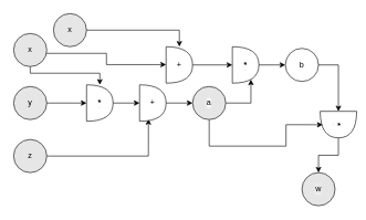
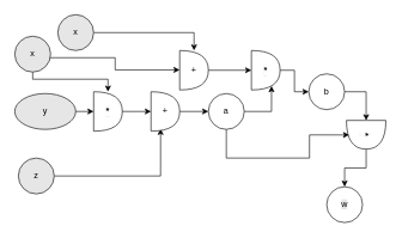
  <mxCell id="0" />
  <mxCell id="1" parent="0" />
- <mxCell id="2" value="y" style="ellipse;whiteSpace=wrap;html=1;aspect=fixed;fillColor=#E6E6E6;" vertex="1" parent="1"><mxGeometry x="20" y="130" width="50" height="50" as="geometry" /></mxCell>
+ <mxCell id="2" value="y" style="ellipse;whiteSpace=wrap;html=1;aspect=fixed;fillColor=#E6E6E6;" vertex="1" parent="1"><mxGeometry x="20" y="130" width="85" height="50" as="geometry" /></mxCell>
  <mxCell id="3" value="" style="endArrow=classic;html=1;rounded=0;exitX=1;exitY=0.5;exitDx=0;exitDy=0;" edge="1" parent="1" source="2" target="9"><mxGeometry width="50" height="50" relative="1" as="geometry"><mxPoint x="270" y="230" as="sourcePoint" /><mxPoint x="140" y="155" as="targetPoint" /></mxGeometry></mxCell>
  <mxCell id="4" style="edgeStyle=orthogonalEdgeStyle;rounded=0;orthogonalLoop=1;jettySize=auto;html=1;" edge="1" parent="1" source="6" target="9"><mxGeometry relative="1" as="geometry"><Array as="points"><mxPoint x="45" y="110" /><mxPoint x="150" y="110" /></Array></mxGeometry></mxCell>
  <mxCell id="5" style="edgeStyle=orthogonalEdgeStyle;rounded=0;orthogonalLoop=1;jettySize=auto;html=1;" edge="1" parent="1" source="6" target="17"><mxGeometry relative="1" as="geometry"><Array as="points"><mxPoint x="160" y="80" /><mxPoint x="160" y="97" /></Array></mxGeometry></mxCell>
  <mxCell id="6" value="x" style="ellipse;whiteSpace=wrap;html=1;aspect=fixed;fillColor=#E6E6E6;" vertex="1" parent="1"><mxGeometry x="20" y="50" width="50" height="50" as="geometry" /></mxCell>
  <mxCell id="7" style="edgeStyle=orthogonalEdgeStyle;rounded=0;orthogonalLoop=1;jettySize=auto;html=1;entryX=0.333;entryY=0.938;entryDx=0;entryDy=0;entryPerimeter=0;" edge="1" parent="1" source="8" target="11"><mxGeometry relative="1" as="geometry" /></mxCell>
- <mxCell id="8" value="z" style="ellipse;whiteSpace=wrap;html=1;aspect=fixed;fillColor=#E6E6E6;" vertex="1" parent="1"><mxGeometry x="20" y="210" width="50" height="50" as="geometry" /></mxCell>
+ <mxCell id="8" value="z" style="ellipse;whiteSpace=wrap;html=1;aspect=fixed;fillColor=#E6E6E6;" vertex="1" parent="1"><mxGeometry x="25" y="220" width="50" height="50" as="geometry" /></mxCell>
  <mxCell id="9" value="&lt;b&gt;&lt;span style=&quot;background-color: rgb(255, 255, 255);&quot;&gt;*&lt;/span&gt;&lt;/b&gt;" style="shape=or;whiteSpace=wrap;html=1;labelBackgroundColor=#E6E6E6;fillColor=#FFFFFF;" vertex="1" parent="1"><mxGeometry x="130" y="127.5" width="40" height="55" as="geometry" /></mxCell>
  <mxCell id="10" value="" style="endArrow=classic;html=1;rounded=0;exitX=1;exitY=0.5;exitDx=0;exitDy=0;exitPerimeter=0;" edge="1" parent="1" source="9" target="11"><mxGeometry width="50" height="50" relative="1" as="geometry"><mxPoint x="150" y="290" as="sourcePoint" /><mxPoint x="230" y="155" as="targetPoint" /></mxGeometry></mxCell>
  <mxCell id="11" value="+" style="shape=or;whiteSpace=wrap;html=1;labelBackgroundColor=#FFFFFF;fillColor=#FFFFFF;" vertex="1" parent="1"><mxGeometry x="210" y="127.5" width="40" height="55" as="geometry" /></mxCell>
  <mxCell id="12" value="" style="endArrow=classic;html=1;rounded=0;exitX=1;exitY=0.5;exitDx=0;exitDy=0;exitPerimeter=0;" edge="1" parent="1" source="11" target="15"><mxGeometry width="50" height="50" relative="1" as="geometry"><mxPoint x="150" y="290" as="sourcePoint" /><mxPoint x="340" y="155" as="targetPoint" /></mxGeometry></mxCell>
  <mxCell id="13" style="edgeStyle=orthogonalEdgeStyle;rounded=0;orthogonalLoop=1;jettySize=auto;html=1;entryX=0.7;entryY=0.9;entryDx=0;entryDy=0;entryPerimeter=0;" edge="1" parent="1" source="15" target="21"><mxGeometry relative="1" as="geometry" /></mxCell>
  <mxCell id="14" style="edgeStyle=orthogonalEdgeStyle;rounded=0;orthogonalLoop=1;jettySize=auto;html=1;entryX=0.506;entryY=0.929;entryDx=0;entryDy=0;entryPerimeter=0;" edge="1" parent="1" source="15" target="25"><mxGeometry relative="1" as="geometry"><mxPoint x="315" y="230" as="targetPoint" /><Array as="points"><mxPoint x="315" y="220" /><mxPoint x="431" y="220" /></Array></mxGeometry></mxCell>
- <mxCell id="15" value="a" style="ellipse;whiteSpace=wrap;html=1;aspect=fixed;labelBackgroundColor=#FFFFFF;fillColor=#e6e6e6;" vertex="1" parent="1"><mxGeometry x="290" y="130" width="50" height="50" as="geometry" /></mxCell>
+ <mxCell id="15" value="a" style="ellipse;whiteSpace=wrap;html=1;aspect=fixed;labelBackgroundColor=#FFFFFF;fillColor=#FFFFFF;" vertex="1" parent="1"><mxGeometry x="290" y="130" width="50" height="50" as="geometry" /></mxCell>
  <mxCell id="16" value="" style="edgeStyle=orthogonalEdgeStyle;rounded=0;orthogonalLoop=1;jettySize=auto;html=1;" edge="1" parent="1" source="17" target="21"><mxGeometry relative="1" as="geometry" /></mxCell>
  <mxCell id="17" value="+" style="shape=or;whiteSpace=wrap;html=1;labelBackgroundColor=#FFFFFF;fillColor=#FFFFFF;" vertex="1" parent="1"><mxGeometry x="250" y="70" width="40" height="55" as="geometry" /></mxCell>
  <mxCell id="18" style="edgeStyle=orthogonalEdgeStyle;rounded=0;orthogonalLoop=1;jettySize=auto;html=1;" edge="1" parent="1" source="19" target="17"><mxGeometry relative="1" as="geometry"><Array as="points"><mxPoint x="270" y="45" /></Array></mxGeometry></mxCell>
  <mxCell id="19" value="x" style="ellipse;whiteSpace=wrap;html=1;aspect=fixed;fillColor=#E6E6E6;" vertex="1" parent="1"><mxGeometry x="80" y="20" width="50" height="50" as="geometry" /></mxCell>
  <mxCell id="20" value="" style="edgeStyle=orthogonalEdgeStyle;rounded=0;orthogonalLoop=1;jettySize=auto;html=1;" edge="1" parent="1" source="21" target="23"><mxGeometry relative="1" as="geometry" /></mxCell>
  <mxCell id="21" value="&lt;b&gt;&lt;span style=&quot;background-color: rgb(255, 255, 255);&quot;&gt;*&lt;/span&gt;&lt;/b&gt;" style="shape=or;whiteSpace=wrap;html=1;labelBackgroundColor=#E6E6E6;fillColor=#FFFFFF;" vertex="1" parent="1"><mxGeometry x="350" y="70" width="40" height="55" as="geometry" /></mxCell>
  <mxCell id="22" style="edgeStyle=orthogonalEdgeStyle;rounded=0;orthogonalLoop=1;jettySize=auto;html=1;entryX=0;entryY=0.5;entryDx=0;entryDy=0;entryPerimeter=0;" edge="1" parent="1" source="23" target="25"><mxGeometry relative="1" as="geometry" /></mxCell>
- <mxCell id="23" value="b" style="ellipse;whiteSpace=wrap;html=1;aspect=fixed;labelBackgroundColor=#FFFFFF;fillColor=#FFFFFF;" vertex="1" parent="1"><mxGeometry x="430" y="72.5" width="50" height="50" as="geometry" /></mxCell>
+ <mxCell id="23" value="b" style="ellipse;whiteSpace=wrap;html=1;aspect=fixed;labelBackgroundColor=#FFFFFF;fillColor=#FFFFFF;" vertex="1" parent="1"><mxGeometry x="430" y="102.5" width="50" height="50" as="geometry" /></mxCell>
  <mxCell id="24" style="edgeStyle=orthogonalEdgeStyle;rounded=0;orthogonalLoop=1;jettySize=auto;html=1;" edge="1" parent="1" source="25" target="26"><mxGeometry relative="1" as="geometry"><mxPoint x="480" y="270" as="targetPoint" /></mxGeometry></mxCell>
  <mxCell id="25" value="&lt;b&gt;&lt;span style=&quot;background-color: rgb(255, 255, 255);&quot;&gt;*&lt;/span&gt;&lt;/b&gt;" style="shape=or;whiteSpace=wrap;html=1;labelBackgroundColor=#E6E6E6;fillColor=#FFFFFF;rotation=90;" vertex="1" parent="1"><mxGeometry x="490" y="160" width="40" height="55" as="geometry" /></mxCell>
- <mxCell id="26" value="&lt;span style=&quot;background-color: rgb(230, 230, 230);&quot;&gt;w&lt;/span&gt;" style="ellipse;whiteSpace=wrap;html=1;aspect=fixed;labelBackgroundColor=#FFFFFF;fillColor=#E6E6E6;" vertex="1" parent="1"><mxGeometry x="455" y="260" width="50" height="50" as="geometry" /></mxCell>
+ <mxCell id="26" value="&lt;span style=&quot;background-color: rgb(230, 230, 230);&quot;&gt;w&lt;/span&gt;" style="ellipse;whiteSpace=wrap;html=1;aspect=fixed;labelBackgroundColor=#FFFFFF;fillColor=#ffffff;" vertex="1" parent="1"><mxGeometry x="455" y="260" width="50" height="50" as="geometry" /></mxCell>
